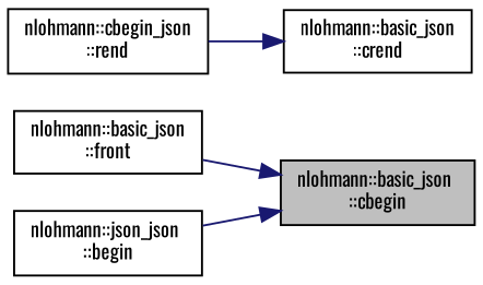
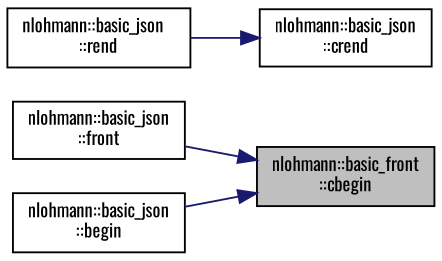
  digraph {
    fontname=Oswald
    rankdir=RL
    node [color=black fillcolor=white fontname=Oswald fontsize=10 shape=record style=filled]
    edge [color=midnightblue dir=back fontname=Oswald fontsize=10 labelfontname=Helvetica labelfontsize=10 style=solid]
-   n1 [fillcolor=grey75 fontcolor=black height=0.2 label="nlohmann::basic_json\l::cbegin" width=0.4]
+   n1 [fillcolor=grey75 fontcolor=black height=0.2 label="nlohmann::basic_front\l::cbegin" width=0.4]
    n2 [height=0.2 label="nlohmann::basic_json\l::front" width=0.4]
-   n3 [height=0.2 label="nlohmann::json_json\l::begin" width=0.4]
+   n3 [height=0.2 label="nlohmann::basic_json\l::begin" width=0.4]
    n4 [height=0.2 label="nlohmann::basic_json\l::crend" width=0.4]
-   n5 [height=0.2 label="nlohmann::cbegin_json\l::rend" width=0.4]
+   n5 [height=0.2 label="nlohmann::basic_json\l::rend" width=0.4]
    n1 -> n2
    n1 -> n3
    n4 -> n5
  }
